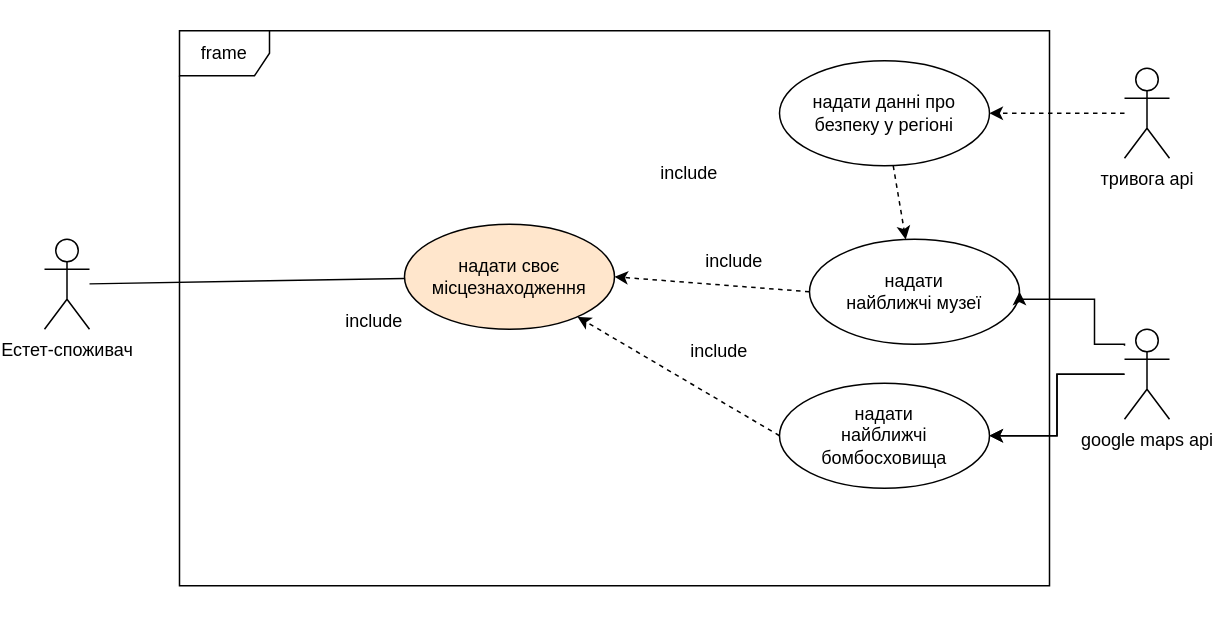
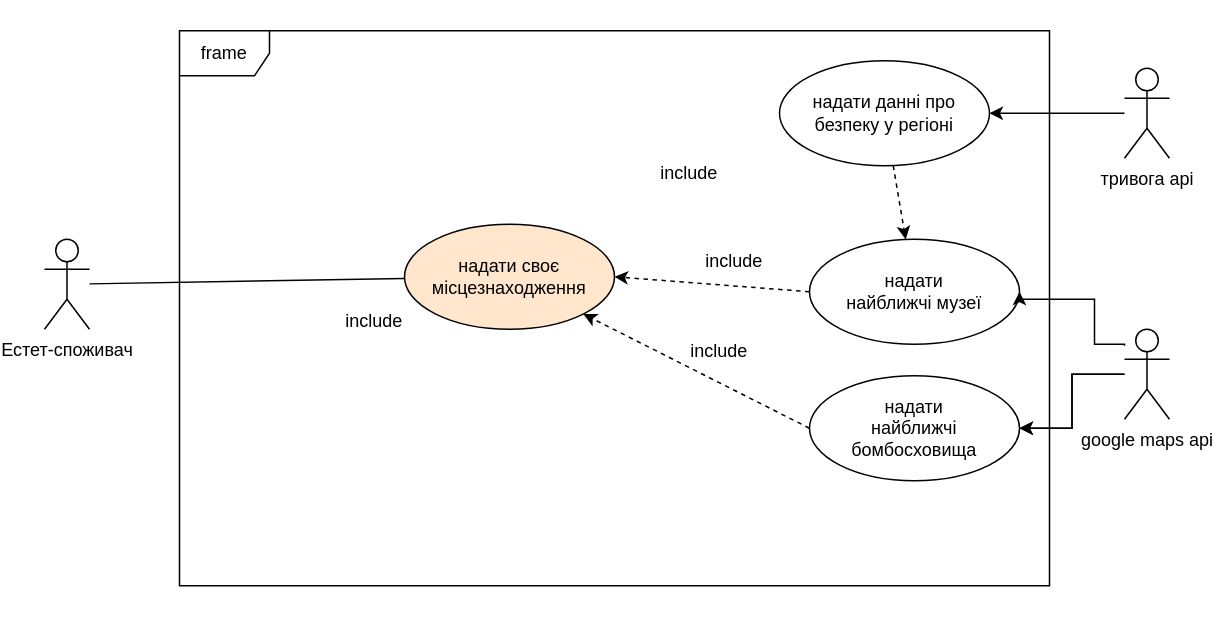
  <mxCell id="0" />
  <mxCell id="1" parent="0" />
  <mxCell id="2" value="frame" style="shape=umlFrame;whiteSpace=wrap;html=1;" parent="1" vertex="1"><mxGeometry x="110" y="20" width="580" height="370" as="geometry" /></mxCell>
  <mxCell id="3" value="Естет-споживач" style="shape=umlActor;verticalLabelPosition=bottom;verticalAlign=top;html=1;" parent="1" vertex="1"><mxGeometry x="20" y="159" width="30" height="60" as="geometry" /></mxCell>
  <mxCell id="4" value="надати&amp;nbsp;своє&lt;br&gt;місцезнаходження" style="ellipse;whiteSpace=wrap;html=1;fillColor=#ffe6cc;" parent="1" vertex="1"><mxGeometry x="260" y="149" width="140" height="70" as="geometry" /></mxCell>
- <mxCell id="5" value="" style="edgeStyle=orthogonalEdgeStyle;rounded=0;orthogonalLoop=1;jettySize=auto;html=1;dashed=1;" parent="1" source="6" target="7" edge="1"><mxGeometry relative="1" as="geometry"><Array as="points"><mxPoint x="740" y="75" /></Array></mxGeometry></mxCell>
+ <mxCell id="5" value="" style="edgeStyle=orthogonalEdgeStyle;rounded=0;orthogonalLoop=1;jettySize=auto;html=1;" parent="1" source="6" target="7" edge="1"><mxGeometry relative="1" as="geometry"><Array as="points"><mxPoint x="740" y="75" /></Array></mxGeometry></mxCell>
  <mxCell id="6" value="тривога api" style="shape=umlActor;verticalLabelPosition=bottom;verticalAlign=top;html=1;" parent="1" vertex="1"><mxGeometry x="740" y="45" width="30" height="60" as="geometry" /></mxCell>
  <mxCell id="7" value="надати данні про безпеку у регіоні" style="ellipse;whiteSpace=wrap;html=1;" parent="1" vertex="1"><mxGeometry x="510" y="40" width="140" height="70" as="geometry" /></mxCell>
  <mxCell id="8" value="" style="edgeStyle=orthogonalEdgeStyle;rounded=0;orthogonalLoop=1;jettySize=auto;html=1;" parent="1" source="10" target="13" edge="1"><mxGeometry relative="1" as="geometry" /></mxCell>
  <mxCell id="9" value="" style="edgeStyle=orthogonalEdgeStyle;rounded=0;orthogonalLoop=1;jettySize=auto;html=1;" parent="1" source="10" target="13" edge="1"><mxGeometry relative="1" as="geometry" /></mxCell>
  <mxCell id="10" value="google maps api" style="shape=umlActor;verticalLabelPosition=bottom;verticalAlign=top;html=1;" parent="1" vertex="1"><mxGeometry x="740" y="219" width="30" height="60" as="geometry" /></mxCell>
  <mxCell id="11" value="include" style="text;html=1;strokeColor=none;fillColor=none;align=center;verticalAlign=middle;whiteSpace=wrap;rounded=0;" parent="1" vertex="1"><mxGeometry x="420" y="100" width="60" height="30" as="geometry" /></mxCell>
  <mxCell id="12" value="надати&lt;br&gt;найближчі музеї" style="ellipse;whiteSpace=wrap;html=1;" parent="1" vertex="1"><mxGeometry x="530" y="159" width="140" height="70" as="geometry" /></mxCell>
- <mxCell id="13" value="надати&lt;br&gt;найближчі бомбосховища" style="ellipse;whiteSpace=wrap;html=1;" parent="1" vertex="1"><mxGeometry x="510" y="255" width="140" height="70" as="geometry" /></mxCell>
+ <mxCell id="13" value="надати&lt;br&gt;найближчі бомбосховища" style="ellipse;whiteSpace=wrap;html=1;" parent="1" vertex="1"><mxGeometry x="530" y="250" width="140" height="70" as="geometry" /></mxCell>
  <mxCell id="14" value="" style="edgeStyle=orthogonalEdgeStyle;rounded=0;orthogonalLoop=1;jettySize=auto;html=1;entryX=1;entryY=0.5;entryDx=0;entryDy=0;" parent="1" target="12" edge="1"><mxGeometry relative="1" as="geometry"><mxPoint x="740" y="230" as="sourcePoint" /><mxPoint x="720" y="180" as="targetPoint" /><Array as="points"><mxPoint x="740" y="229" /><mxPoint x="720" y="229" /><mxPoint x="720" y="199" /><mxPoint x="670" y="199" /></Array></mxGeometry></mxCell>
  <mxCell id="15" value="" style="endArrow=none;html=1;rounded=0;" parent="1" source="3" target="4" edge="1"><mxGeometry width="50" height="50" relative="1" as="geometry"><mxPoint x="160" y="219" as="sourcePoint" /><mxPoint x="210" y="169" as="targetPoint" /></mxGeometry></mxCell>
  <mxCell id="16" value="" style="endArrow=classic;html=1;rounded=0;exitX=0;exitY=0.5;exitDx=0;exitDy=0;entryX=1;entryY=0.5;entryDx=0;entryDy=0;dashed=1;" parent="1" source="12" target="4" edge="1"><mxGeometry width="50" height="50" relative="1" as="geometry"><mxPoint x="370" y="230" as="sourcePoint" /><mxPoint x="420" y="180" as="targetPoint" /></mxGeometry></mxCell>
  <mxCell id="17" value="" style="endArrow=classic;html=1;rounded=0;exitX=0;exitY=0.5;exitDx=0;exitDy=0;dashed=1;" parent="1" source="13" target="4" edge="1"><mxGeometry width="50" height="50" relative="1" as="geometry"><mxPoint x="530" y="279" as="sourcePoint" /><mxPoint x="400" y="269" as="targetPoint" /></mxGeometry></mxCell>
  <mxCell id="18" value="" style="endArrow=classic;html=1;rounded=0;dashed=1;" parent="1" source="7" target="12" edge="1"><mxGeometry width="50" height="50" relative="1" as="geometry"><mxPoint x="430" y="120" as="sourcePoint" /><mxPoint x="480" y="70" as="targetPoint" /></mxGeometry></mxCell>
  <mxCell id="19" value="include" style="text;html=1;strokeColor=none;fillColor=none;align=center;verticalAlign=middle;whiteSpace=wrap;rounded=0;" parent="1" vertex="1"><mxGeometry x="450" y="159" width="60" height="30" as="geometry" /></mxCell>
  <mxCell id="20" value="include" style="text;html=1;strokeColor=none;fillColor=none;align=center;verticalAlign=middle;whiteSpace=wrap;rounded=0;" parent="1" vertex="1"><mxGeometry x="440" y="219" width="60" height="30" as="geometry" /></mxCell>
  <mxCell id="21" value="include" style="text;html=1;strokeColor=none;fillColor=none;align=center;verticalAlign=middle;whiteSpace=wrap;rounded=0;" parent="1" vertex="1"><mxGeometry x="210" y="199" width="60" height="30" as="geometry" /></mxCell>
